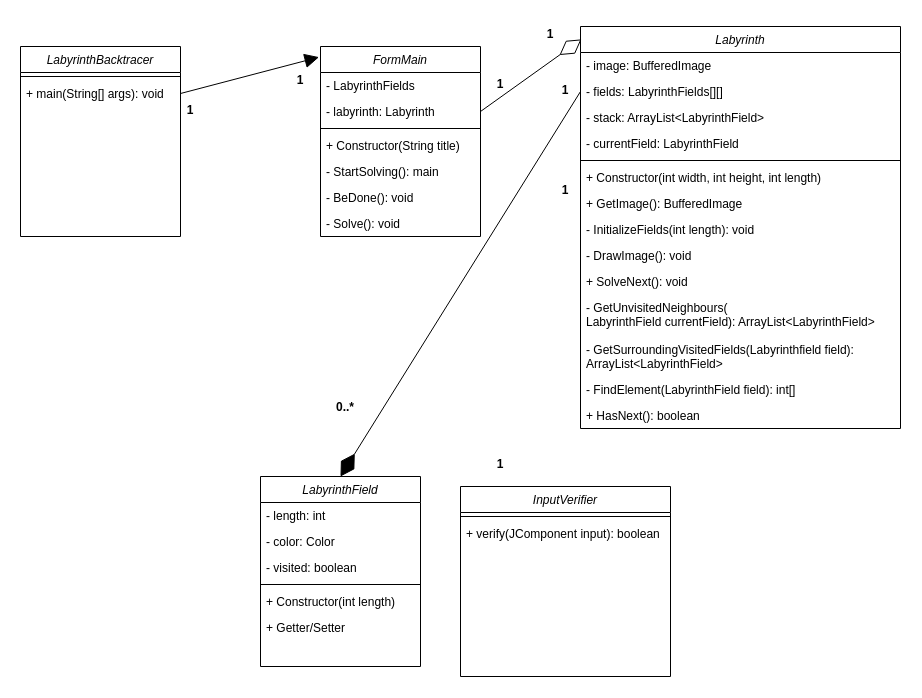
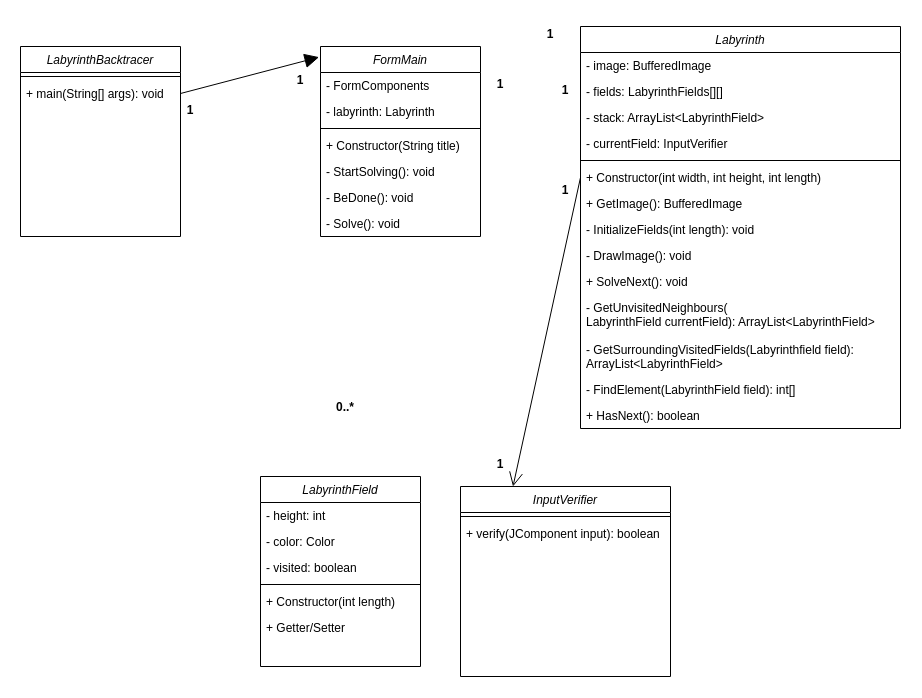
  <mxCell id="0" />
  <mxCell id="1" parent="0" />
  <mxCell id="2" value="LabyrinthBacktracer" style="swimlane;fontStyle=2;align=center;verticalAlign=top;childLayout=stackLayout;horizontal=1;startSize=26;horizontalStack=0;resizeParent=1;resizeLast=0;collapsible=1;marginBottom=0;rounded=0;shadow=0;strokeWidth=1;" vertex="1" parent="1"><mxGeometry x="20" y="46" width="160" height="190" as="geometry"><mxRectangle x="230" y="140" width="160" height="26" as="alternateBounds" /></mxGeometry></mxCell>
  <mxCell id="3" value="" style="line;html=1;strokeWidth=1;align=left;verticalAlign=middle;spacingTop=-1;spacingLeft=3;spacingRight=3;rotatable=0;labelPosition=right;points=[];portConstraint=eastwest;" vertex="1" parent="2"><mxGeometry y="26" width="160" height="8" as="geometry" /></mxCell>
  <mxCell id="4" value="+ main(String[] args): void" style="text;strokeColor=none;fillColor=none;align=left;verticalAlign=top;spacingLeft=4;spacingRight=4;overflow=hidden;rotatable=0;points=[[0,0.5],[1,0.5]];portConstraint=eastwest;" vertex="1" parent="2"><mxGeometry y="34" width="160" height="26" as="geometry" /></mxCell>
  <mxCell id="5" value="FormMain" style="swimlane;fontStyle=2;align=center;verticalAlign=top;childLayout=stackLayout;horizontal=1;startSize=26;horizontalStack=0;resizeParent=1;resizeLast=0;collapsible=1;marginBottom=0;rounded=0;shadow=0;strokeWidth=1;" parent="1" vertex="1"><mxGeometry x="320" y="46" width="160" height="190" as="geometry"><mxRectangle x="230" y="140" width="160" height="26" as="alternateBounds" /></mxGeometry></mxCell>
- <mxCell id="6" value="- LabyrinthFields" style="text;align=left;verticalAlign=top;spacingLeft=4;spacingRight=4;overflow=hidden;rotatable=0;points=[[0,0.5],[1,0.5]];portConstraint=eastwest;" parent="5" vertex="1"><mxGeometry y="26" width="160" height="26" as="geometry" /></mxCell>
+ <mxCell id="6" value="- FormComponents" style="text;align=left;verticalAlign=top;spacingLeft=4;spacingRight=4;overflow=hidden;rotatable=0;points=[[0,0.5],[1,0.5]];portConstraint=eastwest;" parent="5" vertex="1"><mxGeometry y="26" width="160" height="26" as="geometry" /></mxCell>
  <mxCell id="7" value="- labyrinth: Labyrinth" style="text;align=left;verticalAlign=top;spacingLeft=4;spacingRight=4;overflow=hidden;rotatable=0;points=[[0,0.5],[1,0.5]];portConstraint=eastwest;rounded=0;shadow=0;html=0;" parent="5" vertex="1"><mxGeometry y="52" width="160" height="26" as="geometry" /></mxCell>
  <mxCell id="8" value="" style="line;html=1;strokeWidth=1;align=left;verticalAlign=middle;spacingTop=-1;spacingLeft=3;spacingRight=3;rotatable=0;labelPosition=right;points=[];portConstraint=eastwest;" parent="5" vertex="1"><mxGeometry y="78" width="160" height="8" as="geometry" /></mxCell>
  <mxCell id="9" value="+ Constructor(String title)" style="text;align=left;verticalAlign=top;spacingLeft=4;spacingRight=4;overflow=hidden;rotatable=0;points=[[0,0.5],[1,0.5]];portConstraint=eastwest;" parent="5" vertex="1"><mxGeometry y="86" width="160" height="26" as="geometry" /></mxCell>
- <mxCell id="10" value="- StartSolving(): main" style="text;strokeColor=none;fillColor=none;align=left;verticalAlign=top;spacingLeft=4;spacingRight=4;overflow=hidden;rotatable=0;points=[[0,0.5],[1,0.5]];portConstraint=eastwest;" vertex="1" parent="5"><mxGeometry y="112" width="160" height="26" as="geometry" /></mxCell>
+ <mxCell id="10" value="- StartSolving(): void" style="text;strokeColor=none;fillColor=none;align=left;verticalAlign=top;spacingLeft=4;spacingRight=4;overflow=hidden;rotatable=0;points=[[0,0.5],[1,0.5]];portConstraint=eastwest;" vertex="1" parent="5"><mxGeometry y="112" width="160" height="26" as="geometry" /></mxCell>
  <mxCell id="11" value="- BeDone(): void" style="text;strokeColor=none;fillColor=none;align=left;verticalAlign=top;spacingLeft=4;spacingRight=4;overflow=hidden;rotatable=0;points=[[0,0.5],[1,0.5]];portConstraint=eastwest;" vertex="1" parent="5"><mxGeometry y="138" width="160" height="26" as="geometry" /></mxCell>
  <mxCell id="12" value="- Solve(): void" style="text;strokeColor=none;fillColor=none;align=left;verticalAlign=top;spacingLeft=4;spacingRight=4;overflow=hidden;rotatable=0;points=[[0,0.5],[1,0.5]];portConstraint=eastwest;" vertex="1" parent="5"><mxGeometry y="164" width="160" height="26" as="geometry" /></mxCell>
  <mxCell id="13" value="" style="endArrow=block;endFill=1;endSize=12;html=1;exitX=1;exitY=0.5;exitDx=0;exitDy=0;entryX=-0.009;entryY=0.056;entryDx=0;entryDy=0;entryPerimeter=0;" edge="1" parent="1" source="4" target="5"><mxGeometry width="160" relative="1" as="geometry"><mxPoint x="-10" y="356" as="sourcePoint" /><mxPoint x="100" y="406" as="targetPoint" /></mxGeometry></mxCell>
  <mxCell id="14" value="Labyrinth" style="swimlane;fontStyle=2;align=center;verticalAlign=top;childLayout=stackLayout;horizontal=1;startSize=26;horizontalStack=0;resizeParent=1;resizeLast=0;collapsible=1;marginBottom=0;rounded=0;shadow=0;strokeWidth=1;" vertex="1" parent="1"><mxGeometry x="580" y="26" width="320" height="402" as="geometry"><mxRectangle x="230" y="140" width="160" height="26" as="alternateBounds" /></mxGeometry></mxCell>
  <mxCell id="15" value="- image: BufferedImage" style="text;strokeColor=none;fillColor=none;align=left;verticalAlign=top;spacingLeft=4;spacingRight=4;overflow=hidden;rotatable=0;points=[[0,0.5],[1,0.5]];portConstraint=eastwest;" vertex="1" parent="14"><mxGeometry y="26" width="320" height="26" as="geometry" /></mxCell>
  <mxCell id="16" value="- fields: LabyrinthFields[][]" style="text;strokeColor=none;fillColor=none;align=left;verticalAlign=top;spacingLeft=4;spacingRight=4;overflow=hidden;rotatable=0;points=[[0,0.5],[1,0.5]];portConstraint=eastwest;" vertex="1" parent="14"><mxGeometry y="52" width="320" height="26" as="geometry" /></mxCell>
  <mxCell id="17" value="- stack: ArrayList&lt;LabyrinthField&gt;" style="text;strokeColor=none;fillColor=none;align=left;verticalAlign=top;spacingLeft=4;spacingRight=4;overflow=hidden;rotatable=0;points=[[0,0.5],[1,0.5]];portConstraint=eastwest;" vertex="1" parent="14"><mxGeometry y="78" width="320" height="26" as="geometry" /></mxCell>
- <mxCell id="18" value="- currentField: LabyrinthField" style="text;strokeColor=none;fillColor=none;align=left;verticalAlign=top;spacingLeft=4;spacingRight=4;overflow=hidden;rotatable=0;points=[[0,0.5],[1,0.5]];portConstraint=eastwest;" vertex="1" parent="14"><mxGeometry y="104" width="320" height="26" as="geometry" /></mxCell>
+ <mxCell id="18" value="- currentField: InputVerifier" style="text;strokeColor=none;fillColor=none;align=left;verticalAlign=top;spacingLeft=4;spacingRight=4;overflow=hidden;rotatable=0;points=[[0,0.5],[1,0.5]];portConstraint=eastwest;" vertex="1" parent="14"><mxGeometry y="104" width="320" height="26" as="geometry" /></mxCell>
  <mxCell id="19" value="" style="line;html=1;strokeWidth=1;align=left;verticalAlign=middle;spacingTop=-1;spacingLeft=3;spacingRight=3;rotatable=0;labelPosition=right;points=[];portConstraint=eastwest;" vertex="1" parent="14"><mxGeometry y="130" width="320" height="8" as="geometry" /></mxCell>
  <mxCell id="20" value="+ Constructor(int width, int height, int length)" style="text;strokeColor=none;fillColor=none;align=left;verticalAlign=top;spacingLeft=4;spacingRight=4;overflow=hidden;rotatable=0;points=[[0,0.5],[1,0.5]];portConstraint=eastwest;" vertex="1" parent="14"><mxGeometry y="138" width="320" height="26" as="geometry" /></mxCell>
  <mxCell id="21" value="+ GetImage(): BufferedImage" style="text;strokeColor=none;fillColor=none;align=left;verticalAlign=top;spacingLeft=4;spacingRight=4;overflow=hidden;rotatable=0;points=[[0,0.5],[1,0.5]];portConstraint=eastwest;" vertex="1" parent="14"><mxGeometry y="164" width="320" height="26" as="geometry" /></mxCell>
  <mxCell id="22" value="- InitializeFields(int length): void" style="text;strokeColor=none;fillColor=none;align=left;verticalAlign=top;spacingLeft=4;spacingRight=4;overflow=hidden;rotatable=0;points=[[0,0.5],[1,0.5]];portConstraint=eastwest;" vertex="1" parent="14"><mxGeometry y="190" width="320" height="26" as="geometry" /></mxCell>
  <mxCell id="23" value="- DrawImage(): void" style="text;strokeColor=none;fillColor=none;align=left;verticalAlign=top;spacingLeft=4;spacingRight=4;overflow=hidden;rotatable=0;points=[[0,0.5],[1,0.5]];portConstraint=eastwest;" vertex="1" parent="14"><mxGeometry y="216" width="320" height="26" as="geometry" /></mxCell>
  <mxCell id="24" value="+ SolveNext(): void" style="text;strokeColor=none;fillColor=none;align=left;verticalAlign=top;spacingLeft=4;spacingRight=4;overflow=hidden;rotatable=0;points=[[0,0.5],[1,0.5]];portConstraint=eastwest;" vertex="1" parent="14"><mxGeometry y="242" width="320" height="26" as="geometry" /></mxCell>
  <mxCell id="25" value="- GetUnvisitedNeighbours(&#10;LabyrinthField currentField): ArrayList&lt;LabyrinthField&gt;" style="text;strokeColor=none;fillColor=none;align=left;verticalAlign=top;spacingLeft=4;spacingRight=4;overflow=hidden;rotatable=0;points=[[0,0.5],[1,0.5]];portConstraint=eastwest;" vertex="1" parent="14"><mxGeometry y="268" width="320" height="42" as="geometry" /></mxCell>
  <mxCell id="26" value="- GetSurroundingVisitedFields(Labyrinthfield field): &#10;ArrayList&lt;LabyrinthField&gt;" style="text;strokeColor=none;fillColor=none;align=left;verticalAlign=top;spacingLeft=4;spacingRight=4;overflow=hidden;rotatable=0;points=[[0,0.5],[1,0.5]];portConstraint=eastwest;" vertex="1" parent="14"><mxGeometry y="310" width="320" height="40" as="geometry" /></mxCell>
  <mxCell id="27" value="- FindElement(LabyrinthField field): int[]" style="text;strokeColor=none;fillColor=none;align=left;verticalAlign=top;spacingLeft=4;spacingRight=4;overflow=hidden;rotatable=0;points=[[0,0.5],[1,0.5]];portConstraint=eastwest;" vertex="1" parent="14"><mxGeometry y="350" width="320" height="26" as="geometry" /></mxCell>
  <mxCell id="28" value="+ HasNext(): boolean" style="text;strokeColor=none;fillColor=none;align=left;verticalAlign=top;spacingLeft=4;spacingRight=4;overflow=hidden;rotatable=0;points=[[0,0.5],[1,0.5]];portConstraint=eastwest;" vertex="1" parent="14"><mxGeometry y="376" width="320" height="26" as="geometry" /></mxCell>
- <mxCell id="29" value="" style="endArrow=diamondThin;endFill=0;endSize=24;html=1;exitX=1;exitY=0.5;exitDx=0;exitDy=0;entryX=0.003;entryY=0.032;entryDx=0;entryDy=0;entryPerimeter=0;" edge="1" parent="1" source="7" target="14"><mxGeometry width="160" relative="1" as="geometry"><mxPoint x="400" y="286" as="sourcePoint" /><mxPoint x="560" y="286" as="targetPoint" /></mxGeometry></mxCell>
- <mxCell id="31" value="" style="endArrow=diamondThin;endFill=1;endSize=24;html=1;exitX=0;exitY=0.5;exitDx=0;exitDy=0;entryX=0.5;entryY=0;entryDx=0;entryDy=0;" edge="1" parent="1" source="16" target="35"><mxGeometry width="160" relative="1" as="geometry"><mxPoint x="10" y="386" as="sourcePoint" /><mxPoint x="170" y="386" as="targetPoint" /></mxGeometry></mxCell>
+ <mxCell id="30" value="" style="endArrow=open;endFill=1;endSize=12;html=1;exitX=0;exitY=0.5;exitDx=0;exitDy=0;entryX=0.25;entryY=0;entryDx=0;entryDy=0;" edge="1" parent="1" source="20" target="32"><mxGeometry width="160" relative="1" as="geometry"><mxPoint x="430" y="416" as="sourcePoint" /><mxPoint x="590" y="416" as="targetPoint" /></mxGeometry></mxCell>
  <mxCell id="32" value="InputVerifier" style="swimlane;fontStyle=2;align=center;verticalAlign=top;childLayout=stackLayout;horizontal=1;startSize=26;horizontalStack=0;resizeParent=1;resizeLast=0;collapsible=1;marginBottom=0;rounded=0;shadow=0;strokeWidth=1;" vertex="1" parent="1"><mxGeometry x="460" y="486" width="210" height="190" as="geometry"><mxRectangle x="230" y="140" width="160" height="26" as="alternateBounds" /></mxGeometry></mxCell>
  <mxCell id="33" value="" style="line;html=1;strokeWidth=1;align=left;verticalAlign=middle;spacingTop=-1;spacingLeft=3;spacingRight=3;rotatable=0;labelPosition=right;points=[];portConstraint=eastwest;" vertex="1" parent="32"><mxGeometry y="26" width="210" height="8" as="geometry" /></mxCell>
  <mxCell id="34" value="+ verify(JComponent input): boolean" style="text;strokeColor=none;fillColor=none;align=left;verticalAlign=top;spacingLeft=4;spacingRight=4;overflow=hidden;rotatable=0;points=[[0,0.5],[1,0.5]];portConstraint=eastwest;" vertex="1" parent="32"><mxGeometry y="34" width="210" height="26" as="geometry" /></mxCell>
  <mxCell id="35" value="LabyrinthField" style="swimlane;fontStyle=2;align=center;verticalAlign=top;childLayout=stackLayout;horizontal=1;startSize=26;horizontalStack=0;resizeParent=1;resizeLast=0;collapsible=1;marginBottom=0;rounded=0;shadow=0;strokeWidth=1;" vertex="1" parent="1"><mxGeometry x="260" y="476" width="160" height="190" as="geometry"><mxRectangle x="230" y="140" width="160" height="26" as="alternateBounds" /></mxGeometry></mxCell>
- <mxCell id="36" value="- length: int" style="text;strokeColor=none;fillColor=none;align=left;verticalAlign=top;spacingLeft=4;spacingRight=4;overflow=hidden;rotatable=0;points=[[0,0.5],[1,0.5]];portConstraint=eastwest;" vertex="1" parent="35"><mxGeometry y="26" width="160" height="26" as="geometry" /></mxCell>
+ <mxCell id="36" value="- height: int" style="text;strokeColor=none;fillColor=none;align=left;verticalAlign=top;spacingLeft=4;spacingRight=4;overflow=hidden;rotatable=0;points=[[0,0.5],[1,0.5]];portConstraint=eastwest;" vertex="1" parent="35"><mxGeometry y="26" width="160" height="26" as="geometry" /></mxCell>
  <mxCell id="37" value="- color: Color" style="text;strokeColor=none;fillColor=none;align=left;verticalAlign=top;spacingLeft=4;spacingRight=4;overflow=hidden;rotatable=0;points=[[0,0.5],[1,0.5]];portConstraint=eastwest;" vertex="1" parent="35"><mxGeometry y="52" width="160" height="26" as="geometry" /></mxCell>
  <mxCell id="38" value="- visited: boolean" style="text;strokeColor=none;fillColor=none;align=left;verticalAlign=top;spacingLeft=4;spacingRight=4;overflow=hidden;rotatable=0;points=[[0,0.5],[1,0.5]];portConstraint=eastwest;" vertex="1" parent="35"><mxGeometry y="78" width="160" height="26" as="geometry" /></mxCell>
  <mxCell id="39" value="" style="line;html=1;strokeWidth=1;align=left;verticalAlign=middle;spacingTop=-1;spacingLeft=3;spacingRight=3;rotatable=0;labelPosition=right;points=[];portConstraint=eastwest;" vertex="1" parent="35"><mxGeometry y="104" width="160" height="8" as="geometry" /></mxCell>
  <mxCell id="40" value="+ Constructor(int length)" style="text;strokeColor=none;fillColor=none;align=left;verticalAlign=top;spacingLeft=4;spacingRight=4;overflow=hidden;rotatable=0;points=[[0,0.5],[1,0.5]];portConstraint=eastwest;" vertex="1" parent="35"><mxGeometry y="112" width="160" height="26" as="geometry" /></mxCell>
  <mxCell id="41" value="+ Getter/Setter" style="text;strokeColor=none;fillColor=none;align=left;verticalAlign=top;spacingLeft=4;spacingRight=4;overflow=hidden;rotatable=0;points=[[0,0.5],[1,0.5]];portConstraint=eastwest;" vertex="1" parent="35"><mxGeometry y="138" width="160" height="26" as="geometry" /></mxCell>
  <mxCell id="42" value="1" style="text;align=center;fontStyle=1;verticalAlign=middle;spacingLeft=3;spacingRight=3;strokeColor=none;rotatable=0;points=[[0,0.5],[1,0.5]];portConstraint=eastwest;" vertex="1" parent="1"><mxGeometry x="260" width="80" height="26" as="geometry" y="66" /></mxCell>
  <mxCell id="43" value="1" style="text;align=center;fontStyle=1;verticalAlign=middle;spacingLeft=3;spacingRight=3;strokeColor=none;rotatable=0;points=[[0,0.5],[1,0.5]];portConstraint=eastwest;" vertex="1" parent="1"><mxGeometry x="150" y="96" width="80" height="26" as="geometry" /></mxCell>
  <mxCell id="44" value="1" style="text;align=center;fontStyle=1;verticalAlign=middle;spacingLeft=3;spacingRight=3;strokeColor=none;rotatable=0;points=[[0,0.5],[1,0.5]];portConstraint=eastwest;" vertex="1" parent="1"><mxGeometry x="510" y="20" width="80" height="26" as="geometry" /></mxCell>
  <mxCell id="45" value="1" style="text;align=center;fontStyle=1;verticalAlign=middle;spacingLeft=3;spacingRight=3;strokeColor=none;rotatable=0;points=[[0,0.5],[1,0.5]];portConstraint=eastwest;" vertex="1" parent="1"><mxGeometry x="460" y="70" width="80" height="26" as="geometry" /></mxCell>
  <mxCell id="46" value="1" style="text;align=center;fontStyle=1;verticalAlign=middle;spacingLeft=3;spacingRight=3;strokeColor=none;rotatable=0;points=[[0,0.5],[1,0.5]];portConstraint=eastwest;" vertex="1" parent="1"><mxGeometry x="525" y="76" width="80" height="26" as="geometry" /></mxCell>
  <mxCell id="47" value="0..*" style="text;align=center;fontStyle=1;verticalAlign=middle;spacingLeft=3;spacingRight=3;strokeColor=none;rotatable=0;points=[[0,0.5],[1,0.5]];portConstraint=eastwest;" vertex="1" parent="1"><mxGeometry x="305" y="393" width="80" height="26" as="geometry" /></mxCell>
  <mxCell id="48" value="1" style="text;align=center;fontStyle=1;verticalAlign=middle;spacingLeft=3;spacingRight=3;strokeColor=none;rotatable=0;points=[[0,0.5],[1,0.5]];portConstraint=eastwest;" vertex="1" parent="1"><mxGeometry x="525" y="176" width="80" height="26" as="geometry" /></mxCell>
  <mxCell id="49" value="1" style="text;align=center;fontStyle=1;verticalAlign=middle;spacingLeft=3;spacingRight=3;strokeColor=none;rotatable=0;points=[[0,0.5],[1,0.5]];portConstraint=eastwest;" vertex="1" parent="1"><mxGeometry x="460" y="450" width="80" height="26" as="geometry" /></mxCell>
